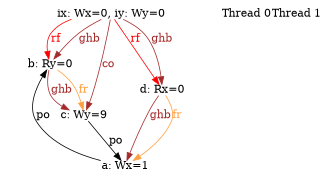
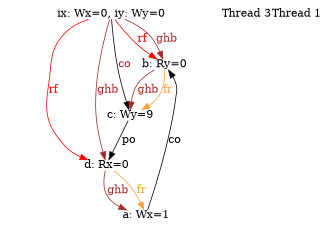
  digraph {
    node [fixedsize=true shape=none]
    edge [color=brown fontcolor=brown]
    n1 [height=0.194444 label="ix: Wx=0, iy: Wy=0" width=3.694444]
    n2 [height=0.194444 label="b: Ry=0" width=0.972222]
    n3 [height=0.194444 label="c: Wy=9" width=0.972222]
    n4 [height=0.194444 label="d: Rx=0" width=0.972222]
    n5 [height=0.194444 label="a: Wx=1" width=0.972222]
-   n6 [height=0.187500 label="Thread 0" width=0.650000]
+   n6 [height=0.187500 label="Thread 3" width=0.650000]
    n7 [height=0.187500 label="Thread 1" width=0.650000]
    n1 -> n2 [color=red fontcolor=red label=rf]
    n1 -> n2 [label=ghb]
-   n1 -> n3 [label=co]
+   n1 -> n3 [color=black label=co]
    n1 -> n4 [color=red fontcolor=red label=rf]
    n1 -> n4 [label=ghb]
    n2 -> n3 [label=ghb]
    n2 -> n3 [color="#ffa040" fontcolor="#ffa040" label=fr]
-   n3 -> n5 [color=black fontcolor=black label=po]
+   n3 -> n4 [color=black fontcolor=black label=po]
    n4 -> n5 [label=ghb]
    n4 -> n5 [color="#ffa040" fontcolor="#ffa040" label=fr]
-   n5 -> n2 [color=black fontcolor=black label=po]
+   n5 -> n2 [color=black fontcolor=black label=co]
  }
